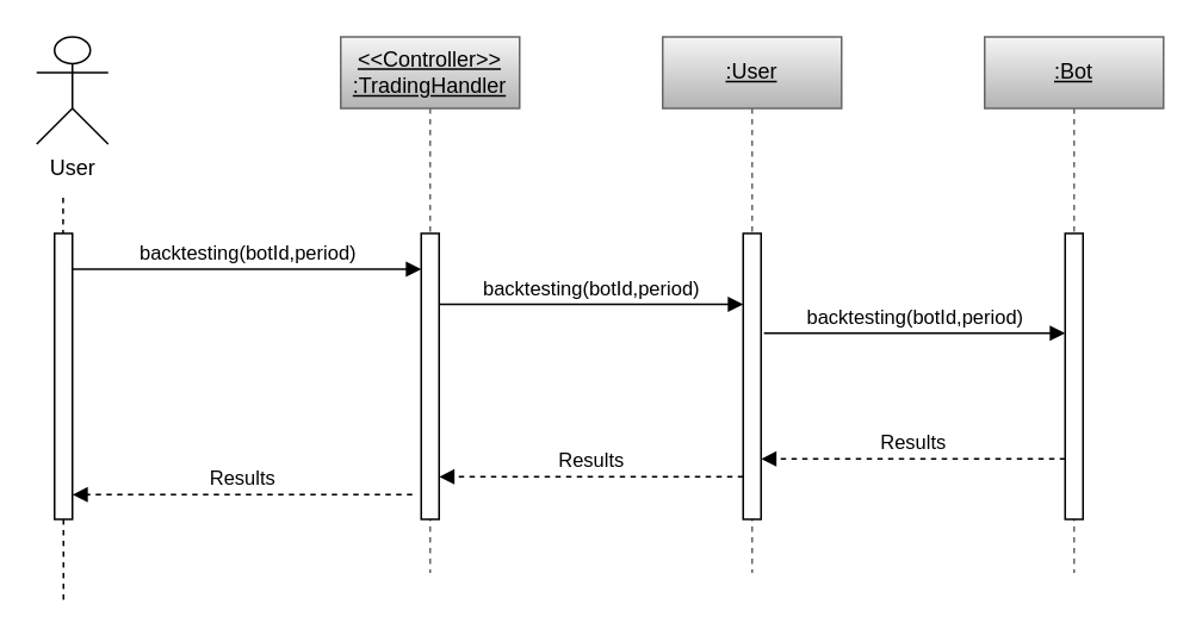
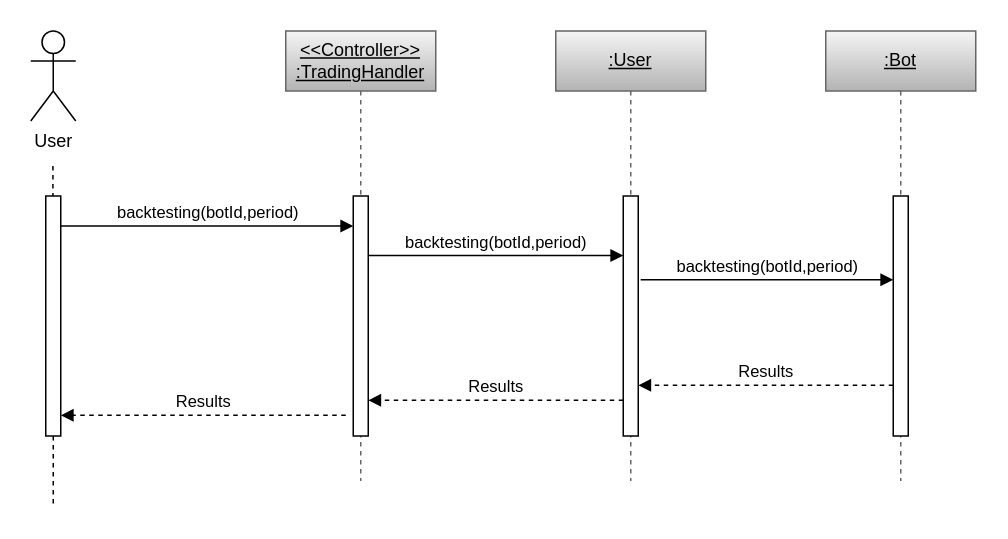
  <mxCell id="0" />
  <mxCell id="1" parent="0" />
- <mxCell id="2" value="User" style="shape=umlActor;verticalLabelPosition=bottom;verticalAlign=top;html=1;outlineConnect=0;" vertex="1" parent="1"><mxGeometry x="20" y="20" width="40" height="60" as="geometry" /></mxCell>
+ <mxCell id="2" value="User" style="shape=umlActor;verticalLabelPosition=bottom;verticalAlign=top;html=1;outlineConnect=0;" vertex="1" parent="1"><mxGeometry x="20" y="20" width="30" height="60" as="geometry" /></mxCell>
  <mxCell id="3" value="&lt;div&gt;&lt;u&gt;&amp;lt;&amp;lt;Controller&amp;gt;&amp;gt;&lt;/u&gt;&lt;/div&gt;&lt;div&gt;&lt;u&gt;:TradingHandler&lt;/u&gt;&lt;br&gt;&lt;/div&gt;" style="shape=umlLifeline;perimeter=lifelinePerimeter;whiteSpace=wrap;html=1;container=1;dropTarget=0;collapsible=0;recursiveResize=0;outlineConnect=0;portConstraint=eastwest;newEdgeStyle={&quot;curved&quot;:0,&quot;rounded&quot;:0};fillColor=#f5f5f5;gradientColor=#b3b3b3;strokeColor=#666666;" vertex="1" parent="1"><mxGeometry x="190" y="20" width="100" height="300" as="geometry" /></mxCell>
  <mxCell id="4" value="" style="html=1;points=[[0,0,0,0,5],[0,1,0,0,-5],[1,0,0,0,5],[1,1,0,0,-5]];perimeter=orthogonalPerimeter;outlineConnect=0;targetShapes=umlLifeline;portConstraint=eastwest;newEdgeStyle={&quot;curved&quot;:0,&quot;rounded&quot;:0};" vertex="1" parent="3"><mxGeometry x="45" y="110" width="10" height="160" as="geometry" /></mxCell>
  <mxCell id="5" value="" style="endArrow=none;dashed=1;endFill=0;endSize=12;html=1;rounded=0;" edge="1" parent="1" source="7"><mxGeometry width="160" relative="1" as="geometry"><mxPoint x="34.78" y="110" as="sourcePoint" /><mxPoint x="35" y="336.222" as="targetPoint" /></mxGeometry></mxCell>
  <mxCell id="6" value="" style="endArrow=none;dashed=1;endFill=0;endSize=12;html=1;rounded=0;" edge="1" parent="1" target="7"><mxGeometry width="160" relative="1" as="geometry"><mxPoint x="34.78" y="110" as="sourcePoint" /><mxPoint x="35" y="336.222" as="targetPoint" /></mxGeometry></mxCell>
  <mxCell id="7" value="" style="html=1;points=[[0,0,0,0,5],[0,1,0,0,-5],[1,0,0,0,5],[1,1,0,0,-5]];perimeter=orthogonalPerimeter;outlineConnect=0;targetShapes=umlLifeline;portConstraint=eastwest;newEdgeStyle={&quot;curved&quot;:0,&quot;rounded&quot;:0};" vertex="1" parent="1"><mxGeometry x="30" y="130" width="10" height="160" as="geometry" /></mxCell>
  <mxCell id="8" value="&lt;u&gt;:User&lt;/u&gt;" style="shape=umlLifeline;perimeter=lifelinePerimeter;whiteSpace=wrap;html=1;container=1;dropTarget=0;collapsible=0;recursiveResize=0;outlineConnect=0;portConstraint=eastwest;newEdgeStyle={&quot;curved&quot;:0,&quot;rounded&quot;:0};fillColor=#f5f5f5;gradientColor=#b3b3b3;strokeColor=#666666;" vertex="1" parent="1"><mxGeometry x="370" y="20" width="100" height="300" as="geometry" /></mxCell>
  <mxCell id="9" value="" style="html=1;points=[[0,0,0,0,5],[0,1,0,0,-5],[1,0,0,0,5],[1,1,0,0,-5]];perimeter=orthogonalPerimeter;outlineConnect=0;targetShapes=umlLifeline;portConstraint=eastwest;newEdgeStyle={&quot;curved&quot;:0,&quot;rounded&quot;:0};" vertex="1" parent="8"><mxGeometry x="45" y="110" width="10" height="160" as="geometry" /></mxCell>
  <mxCell id="10" value="&lt;u&gt;:Bot&lt;br&gt;&lt;/u&gt;" style="shape=umlLifeline;perimeter=lifelinePerimeter;whiteSpace=wrap;html=1;container=1;dropTarget=0;collapsible=0;recursiveResize=0;outlineConnect=0;portConstraint=eastwest;newEdgeStyle={&quot;curved&quot;:0,&quot;rounded&quot;:0};fillColor=#f5f5f5;gradientColor=#b3b3b3;strokeColor=#666666;" vertex="1" parent="1"><mxGeometry x="550" y="20" width="100" height="300" as="geometry" /></mxCell>
  <mxCell id="11" value="" style="html=1;points=[[0,0,0,0,5],[0,1,0,0,-5],[1,0,0,0,5],[1,1,0,0,-5]];perimeter=orthogonalPerimeter;outlineConnect=0;targetShapes=umlLifeline;portConstraint=eastwest;newEdgeStyle={&quot;curved&quot;:0,&quot;rounded&quot;:0};" vertex="1" parent="10"><mxGeometry x="45" y="110" width="10" height="160" as="geometry" /></mxCell>
  <mxCell id="12" value="backtesting(botId,period)" style="html=1;verticalAlign=bottom;endArrow=block;curved=0;rounded=0;" edge="1" parent="1" target="4"><mxGeometry width="80" relative="1" as="geometry"><mxPoint x="40" y="150" as="sourcePoint" /><mxPoint x="120" y="150" as="targetPoint" /></mxGeometry></mxCell>
  <mxCell id="13" value="backtesting(botId,period)" style="html=1;verticalAlign=bottom;endArrow=block;curved=0;rounded=0;" edge="1" parent="1" target="9"><mxGeometry width="80" relative="1" as="geometry"><mxPoint x="245" y="169.67" as="sourcePoint" /><mxPoint x="530" y="169.67" as="targetPoint" /></mxGeometry></mxCell>
  <mxCell id="14" value="backtesting(botId,period)" style="html=1;verticalAlign=bottom;endArrow=block;curved=0;rounded=0;exitX=1.162;exitY=0.349;exitDx=0;exitDy=0;exitPerimeter=0;" edge="1" parent="1" source="9" target="11"><mxGeometry width="80" relative="1" as="geometry"><mxPoint x="660" y="186.05" as="sourcePoint" /><mxPoint x="909.26" y="186.05" as="targetPoint" /></mxGeometry></mxCell>
  <mxCell id="15" value="Results" style="html=1;verticalAlign=bottom;endArrow=block;curved=0;rounded=0;dashed=1;" edge="1" parent="1"><mxGeometry width="80" relative="1" as="geometry"><mxPoint x="595" y="256.22" as="sourcePoint" /><mxPoint x="425" y="256.22" as="targetPoint" /></mxGeometry></mxCell>
  <mxCell id="16" value="Results" style="html=1;verticalAlign=bottom;endArrow=block;curved=0;rounded=0;dashed=1;" edge="1" parent="1"><mxGeometry width="80" relative="1" as="geometry"><mxPoint x="415" y="266.22" as="sourcePoint" /><mxPoint x="245" y="266.22" as="targetPoint" /></mxGeometry></mxCell>
  <mxCell id="17" value="Results" style="html=1;verticalAlign=bottom;endArrow=block;curved=0;rounded=0;dashed=1;" edge="1" parent="1"><mxGeometry width="80" relative="1" as="geometry"><mxPoint x="230" y="276.22" as="sourcePoint" /><mxPoint x="40" y="276.22" as="targetPoint" /></mxGeometry></mxCell>
